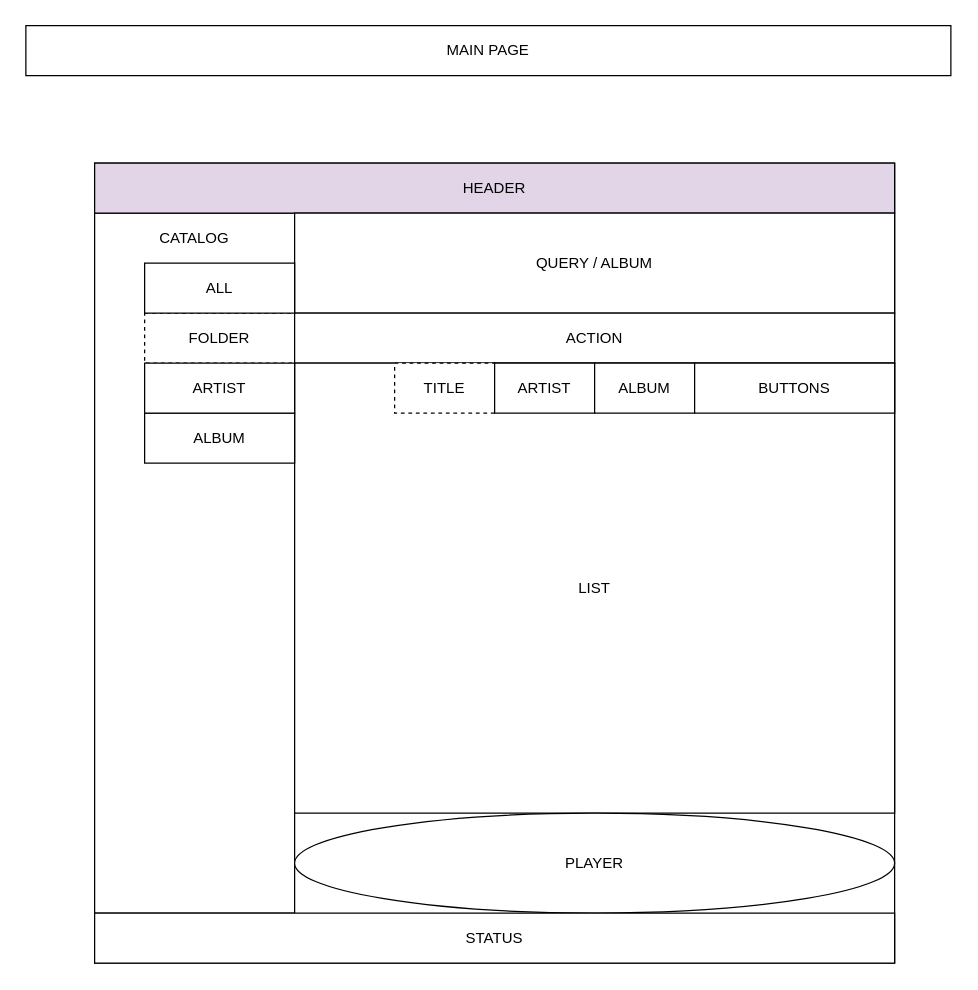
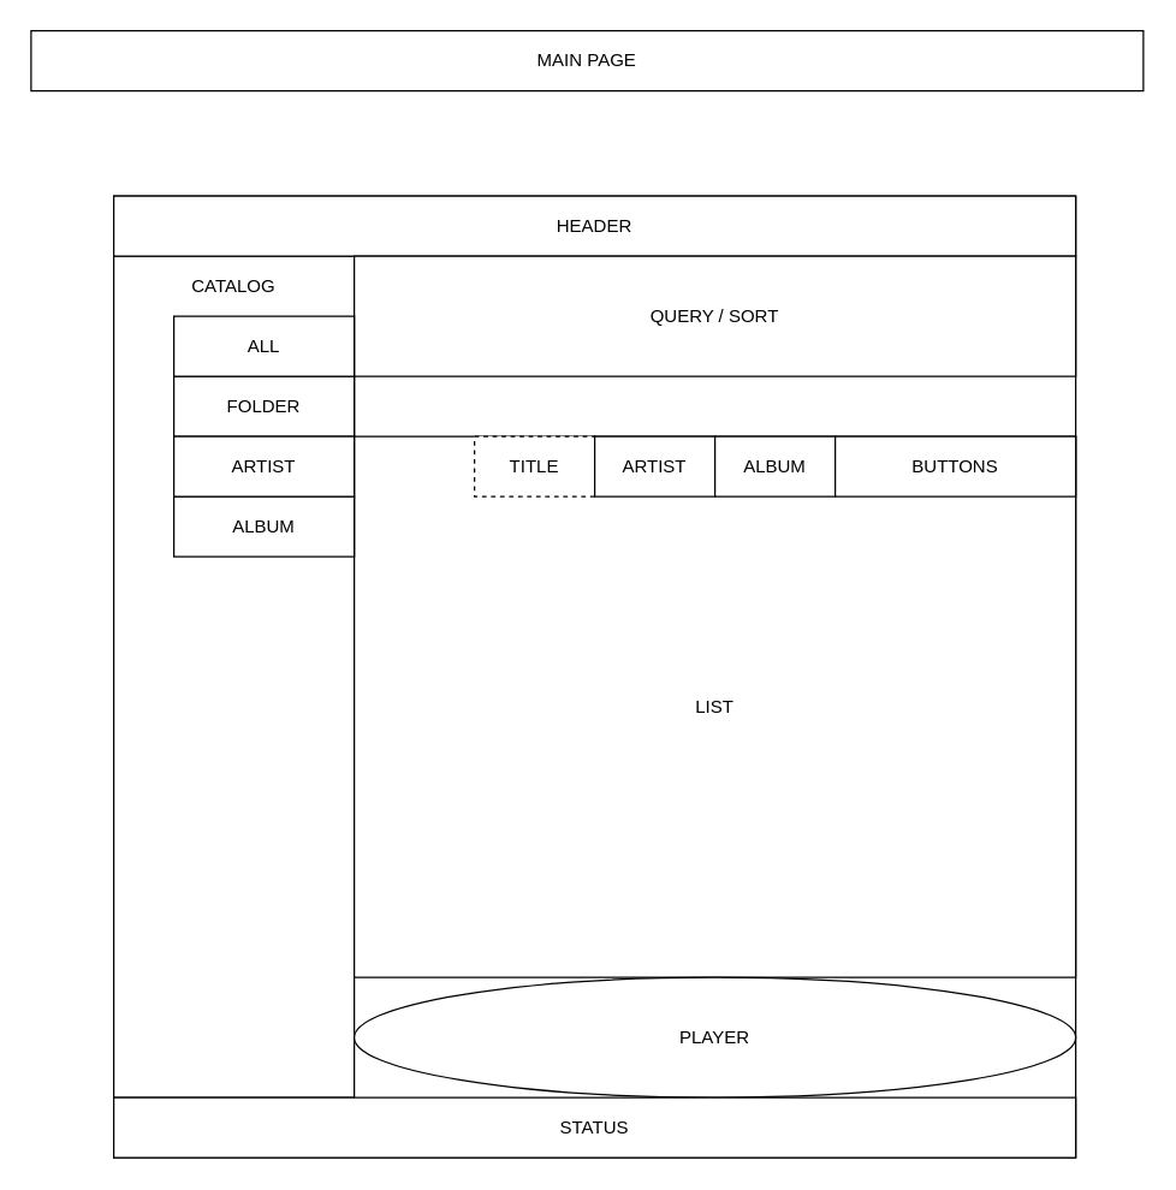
  <mxCell id="0" />
  <mxCell id="1" parent="0" />
  <mxCell id="2" value="" style="whiteSpace=wrap;html=1;aspect=fixed;fillColor=none;" vertex="1" parent="1"><mxGeometry x="75" y="130" width="640" height="640" as="geometry" /></mxCell>
  <mxCell id="3" value="" style="rounded=0;whiteSpace=wrap;html=1;" vertex="1" parent="1"><mxGeometry x="75" y="170" width="160" height="560" as="geometry" /></mxCell>
- <mxCell id="4" value="HEADER" style="rounded=0;whiteSpace=wrap;html=1;fillColor=#e1d5e7;" vertex="1" parent="1"><mxGeometry x="75" y="130" width="640" height="40" as="geometry" /></mxCell>
- <mxCell id="5" value="QUERY / ALBUM" style="rounded=0;whiteSpace=wrap;html=1;" vertex="1" parent="1"><mxGeometry x="235" y="170" width="480" height="80" as="geometry" /></mxCell>
+ <mxCell id="4" value="HEADER" style="rounded=0;whiteSpace=wrap;html=1;" vertex="1" parent="1"><mxGeometry x="75" y="130" width="640" height="40" as="geometry" /></mxCell>
+ <mxCell id="5" value="QUERY / SORT" style="rounded=0;whiteSpace=wrap;html=1;" vertex="1" parent="1"><mxGeometry x="235" y="170" width="480" height="80" as="geometry" /></mxCell>
  <mxCell id="6" value="MAIN PAGE" style="rounded=0;whiteSpace=wrap;html=1;" vertex="1" parent="1"><mxGeometry x="20" y="20" width="740" height="40" as="geometry" /></mxCell>
  <mxCell id="7" value="CATALOG" style="text;html=1;strokeColor=none;fillColor=none;align=center;verticalAlign=middle;whiteSpace=wrap;rounded=0;" vertex="1" parent="1"><mxGeometry x="75" y="170" width="160" height="40" as="geometry" /></mxCell>
- <mxCell id="8" value="FOLDER" style="rounded=0;whiteSpace=wrap;html=1;dashed=1;" vertex="1" parent="1"><mxGeometry x="115" y="250" width="120" height="40" as="geometry" /></mxCell>
- <mxCell id="9" value="ACTION" style="rounded=0;whiteSpace=wrap;html=1;" vertex="1" parent="1"><mxGeometry x="235" y="250" width="480" height="40" as="geometry" /></mxCell>
+ <mxCell id="8" value="FOLDER" style="rounded=0;whiteSpace=wrap;html=1;" vertex="1" parent="1"><mxGeometry x="115" y="250" width="120" height="40" as="geometry" /></mxCell>
  <mxCell id="10" value="LIST" style="rounded=0;whiteSpace=wrap;html=1;" vertex="1" parent="1"><mxGeometry x="235" y="290" width="480" height="360" as="geometry" /></mxCell>
  <mxCell id="11" value="PLAYER" style="ellipse;whiteSpace=wrap;html=1;" vertex="1" parent="1"><mxGeometry x="235" y="650" width="480" height="80" as="geometry" /></mxCell>
  <mxCell id="12" value="STATUS" style="rounded=0;whiteSpace=wrap;html=1;" vertex="1" parent="1"><mxGeometry x="75" y="730" width="640" height="40" as="geometry" /></mxCell>
  <mxCell id="13" value="ALBUM" style="rounded=0;whiteSpace=wrap;html=1;" vertex="1" parent="1"><mxGeometry x="115" y="330" width="120" height="40" as="geometry" /></mxCell>
  <mxCell id="14" value="ARTIST" style="rounded=0;whiteSpace=wrap;html=1;" vertex="1" parent="1"><mxGeometry x="115" y="290" width="120" height="40" as="geometry" /></mxCell>
  <mxCell id="15" value="ALL" style="rounded=0;whiteSpace=wrap;html=1;" vertex="1" parent="1"><mxGeometry x="115" y="210" width="120" height="40" as="geometry" /></mxCell>
  <mxCell id="16" value="TITLE" style="rounded=0;whiteSpace=wrap;html=1;dashed=1;" vertex="1" parent="1"><mxGeometry x="315" y="290" width="80" height="40" as="geometry" /></mxCell>
  <mxCell id="17" value="ARTIST" style="rounded=0;whiteSpace=wrap;html=1;" vertex="1" parent="1"><mxGeometry x="395" y="290" width="80" height="40" as="geometry" /></mxCell>
  <mxCell id="18" value="ALBUM" style="rounded=0;whiteSpace=wrap;html=1;" vertex="1" parent="1"><mxGeometry x="475" y="290" width="80" height="40" as="geometry" /></mxCell>
  <mxCell id="19" value="BUTTONS" style="rounded=0;whiteSpace=wrap;html=1;" vertex="1" parent="1"><mxGeometry x="555" y="290" width="160" height="40" as="geometry" /></mxCell>
